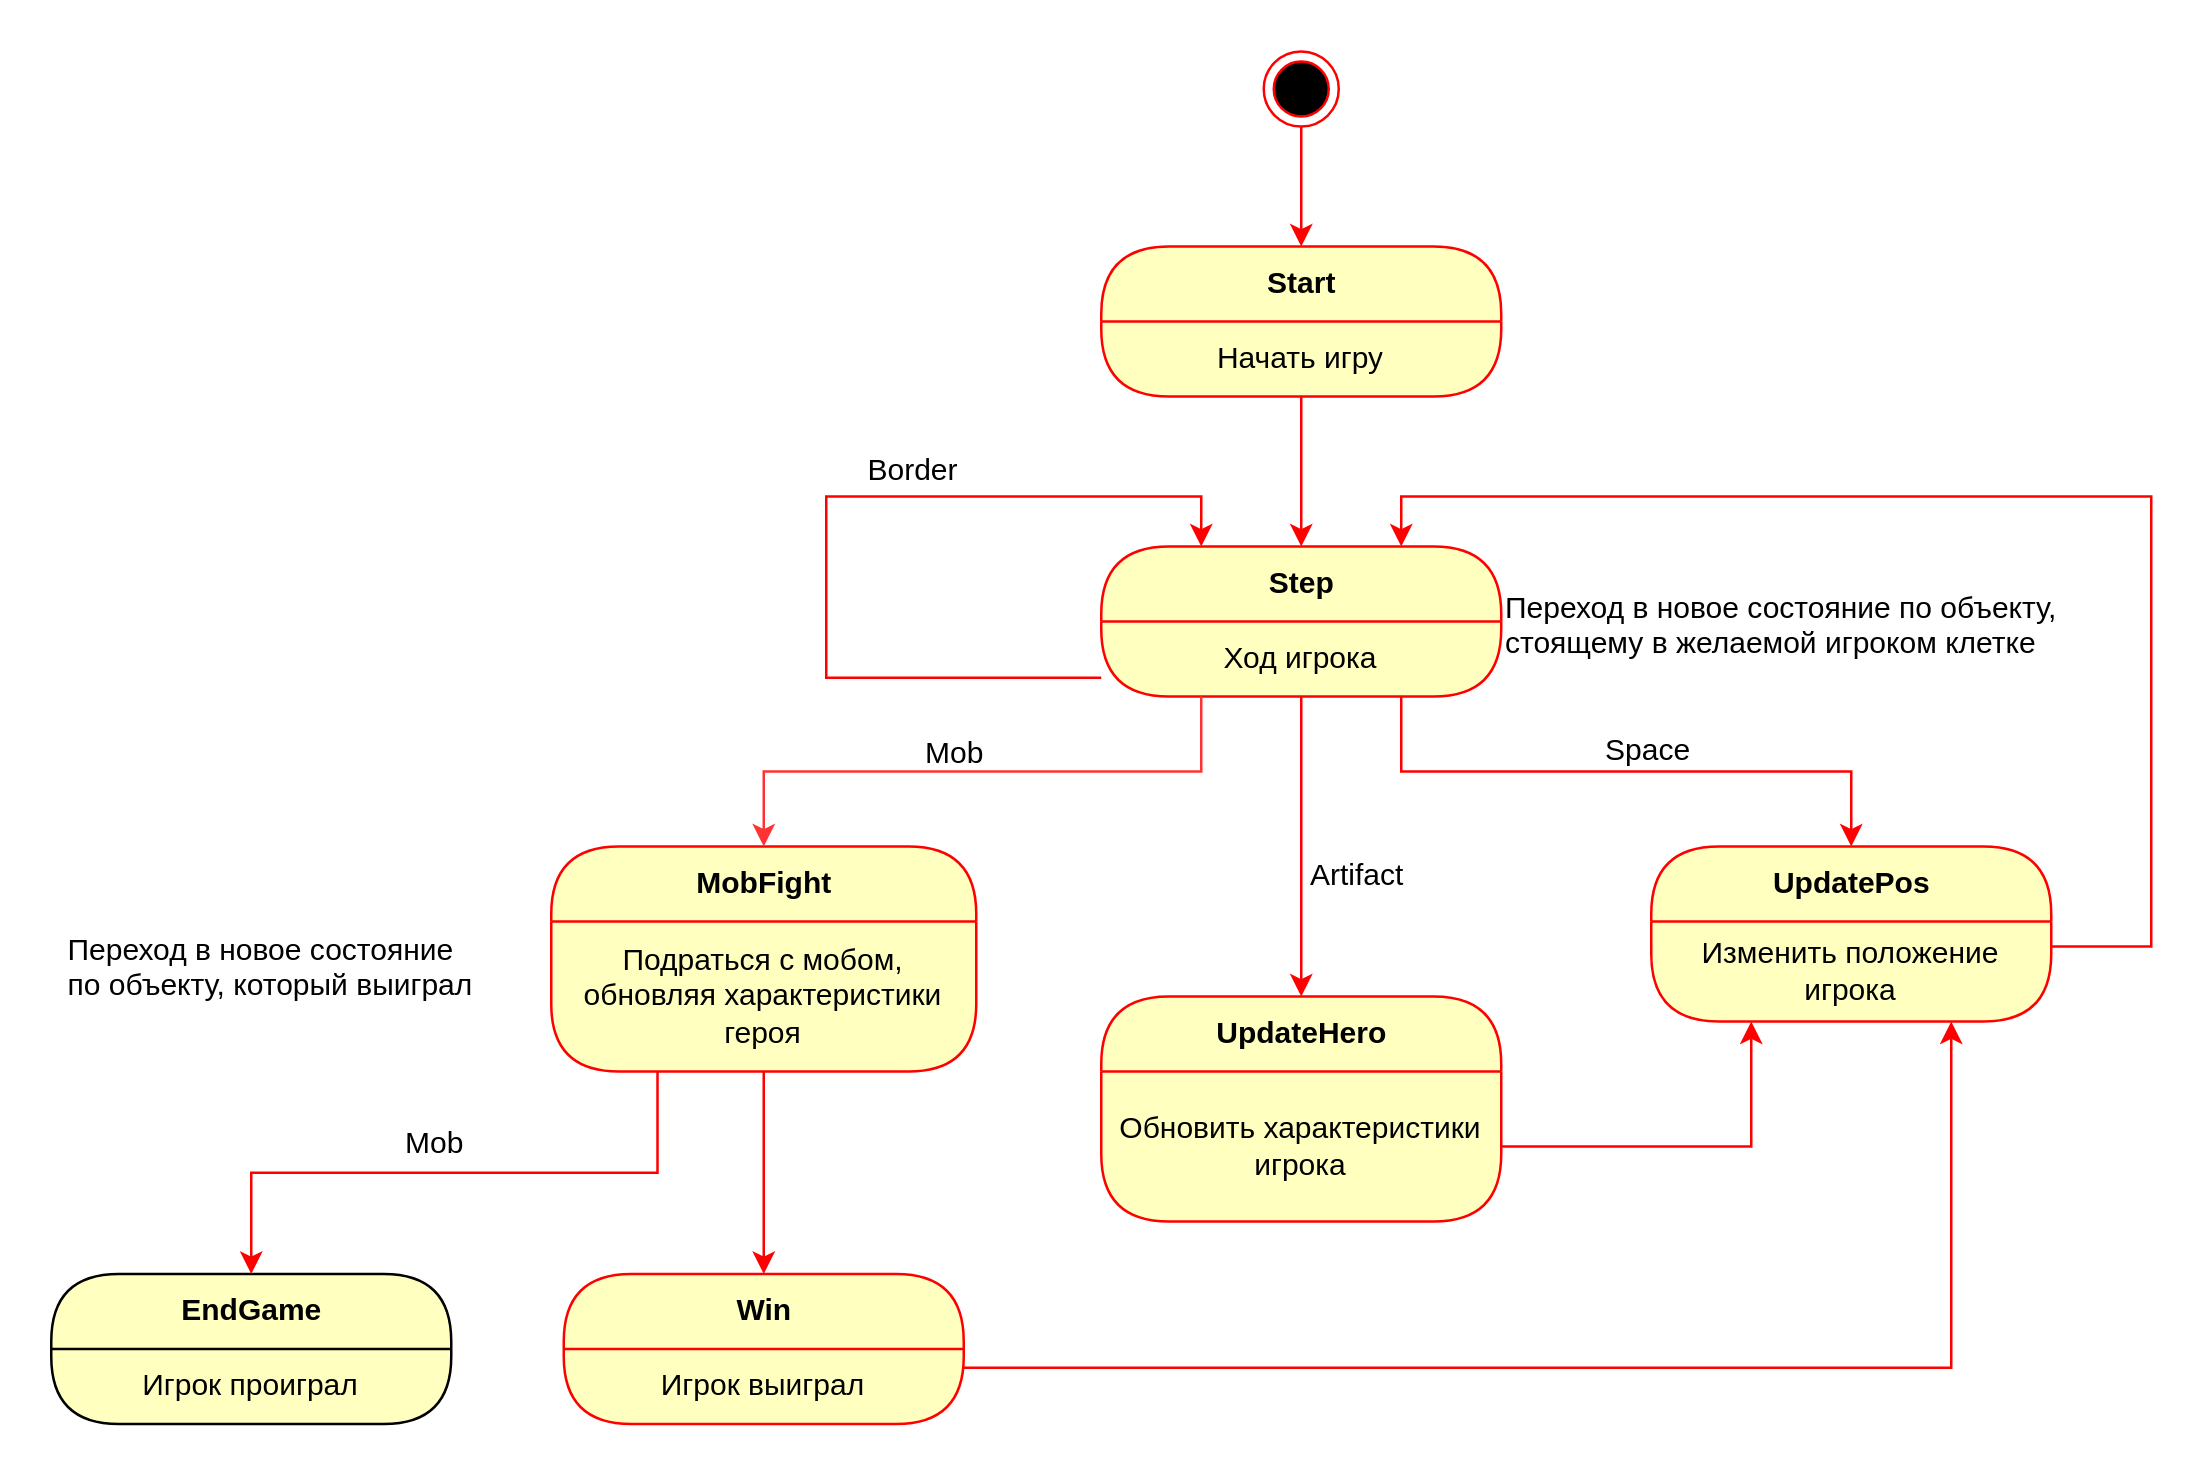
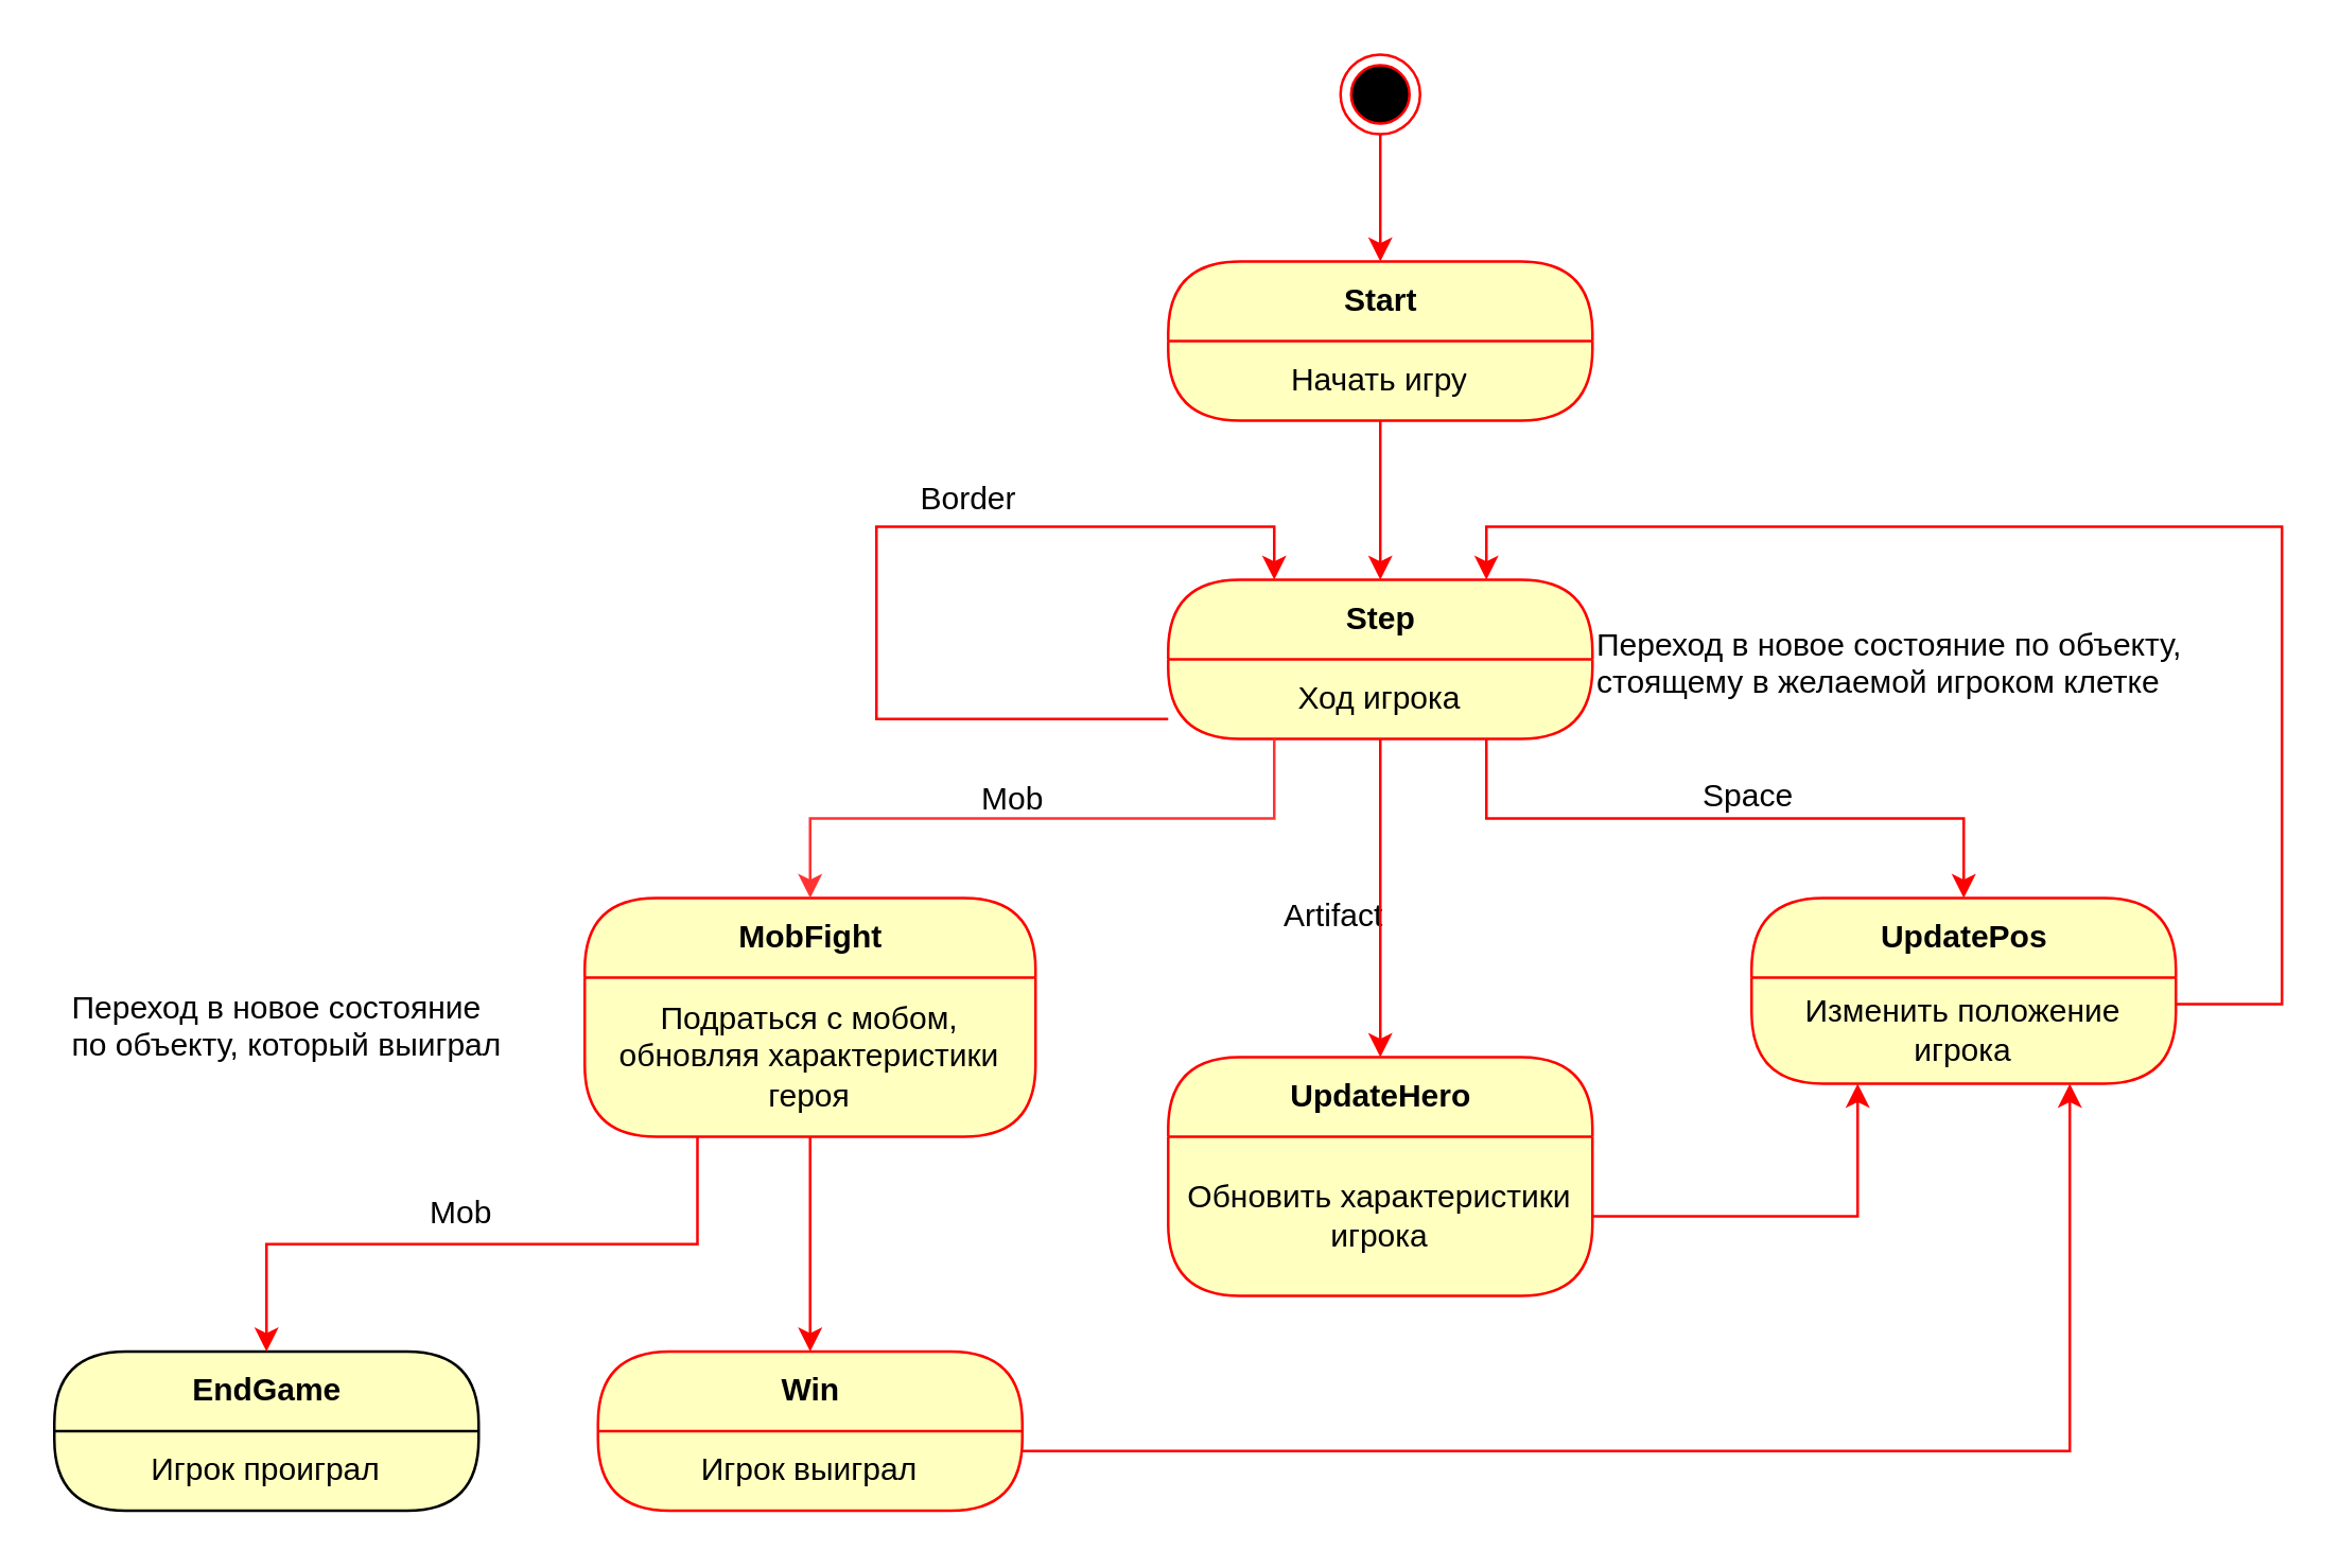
  <mxCell id="0" />
  <mxCell id="1" parent="0" />
  <mxCell id="2" style="edgeStyle=orthogonalEdgeStyle;rounded=0;orthogonalLoop=1;jettySize=auto;html=1;exitX=0.5;exitY=1;exitDx=0;exitDy=0;strokeColor=#FF0000;" edge="1" parent="1" source="3" target="4"><mxGeometry relative="1" as="geometry" /></mxCell>
  <mxCell id="3" value="" style="ellipse;html=1;shape=endState;fillColor=#000000;strokeColor=#ff0000;" vertex="1" parent="1"><mxGeometry x="505" y="20" width="30" height="30" as="geometry" /></mxCell>
  <mxCell id="4" value="Start" style="swimlane;html=1;fontStyle=1;align=center;verticalAlign=middle;childLayout=stackLayout;horizontal=1;startSize=30;horizontalStack=0;resizeParent=0;resizeLast=1;container=0;fontColor=#000000;collapsible=0;rounded=1;arcSize=30;strokeColor=#ff0000;fillColor=#ffffc0;swimlaneFillColor=#ffffc0;" vertex="1" parent="1"><mxGeometry x="440" y="98" width="160" height="60" as="geometry" /></mxCell>
  <mxCell id="5" value="Начать игру" style="text;html=1;strokeColor=none;fillColor=none;align=center;verticalAlign=middle;spacingLeft=4;spacingRight=4;whiteSpace=wrap;overflow=hidden;rotatable=0;fontColor=#000000;" vertex="1" parent="4"><mxGeometry y="30" width="160" height="30" as="geometry" /></mxCell>
  <mxCell id="6" value="Step" style="swimlane;html=1;fontStyle=1;align=center;verticalAlign=middle;childLayout=stackLayout;horizontal=1;startSize=30;horizontalStack=0;resizeParent=0;resizeLast=1;container=0;fontColor=#000000;collapsible=0;rounded=1;arcSize=30;strokeColor=#ff0000;fillColor=#ffffc0;swimlaneFillColor=#ffffc0;" vertex="1" parent="1"><mxGeometry x="440" y="218" width="160" height="60" as="geometry" /></mxCell>
  <mxCell id="7" style="edgeStyle=orthogonalEdgeStyle;rounded=0;orthogonalLoop=1;jettySize=auto;html=1;exitX=0;exitY=0.75;exitDx=0;exitDy=0;entryX=0.25;entryY=0;entryDx=0;entryDy=0;strokeColor=#FF0000;" edge="1" parent="6" source="8" target="6"><mxGeometry relative="1" as="geometry"><Array as="points"><mxPoint x="-110" y="53" /><mxPoint x="-110" y="-20" /><mxPoint x="40" y="-20" /></Array></mxGeometry></mxCell>
  <mxCell id="8" value="Ход игрока" style="text;html=1;strokeColor=none;fillColor=none;align=center;verticalAlign=middle;spacingLeft=4;spacingRight=4;whiteSpace=wrap;overflow=hidden;rotatable=0;fontColor=#000000;" vertex="1" parent="6"><mxGeometry y="30" width="160" height="30" as="geometry" /></mxCell>
  <mxCell id="9" value="" style="edgeStyle=orthogonalEdgeStyle;html=1;verticalAlign=bottom;endArrow=open;endSize=8;strokeColor=#ff0000;" edge="1" parent="1"><mxGeometry relative="1" as="geometry"><mxPoint x="520" y="458" as="targetPoint" /><mxPoint x="520" y="458" as="sourcePoint" /></mxGeometry></mxCell>
  <mxCell id="10" value="MobFight" style="swimlane;html=1;fontStyle=1;align=center;verticalAlign=middle;childLayout=stackLayout;horizontal=1;startSize=30;horizontalStack=0;resizeParent=0;resizeLast=1;container=0;fontColor=#000000;collapsible=0;rounded=1;arcSize=30;strokeColor=#ff0000;fillColor=#ffffc0;swimlaneFillColor=#ffffc0;" vertex="1" parent="1"><mxGeometry x="220" y="338" width="170" height="90" as="geometry" /></mxCell>
  <mxCell id="11" value="Подраться с мобом, обновляя характеристики героя" style="text;html=1;strokeColor=none;fillColor=none;align=center;verticalAlign=middle;spacingLeft=4;spacingRight=4;whiteSpace=wrap;overflow=hidden;rotatable=0;fontColor=#000000;" vertex="1" parent="10"><mxGeometry y="30" width="170" height="60" as="geometry" /></mxCell>
  <mxCell id="12" value="UpdatePos" style="swimlane;html=1;fontStyle=1;align=center;verticalAlign=middle;childLayout=stackLayout;horizontal=1;startSize=30;horizontalStack=0;resizeParent=0;resizeLast=1;container=0;fontColor=#000000;collapsible=0;rounded=1;arcSize=30;strokeColor=#ff0000;fillColor=#ffffc0;swimlaneFillColor=#ffffc0;" vertex="1" parent="1"><mxGeometry x="660" y="338" width="160" height="70" as="geometry" /></mxCell>
  <mxCell id="13" value="Изменить положение игрока" style="text;html=1;strokeColor=none;fillColor=none;align=center;verticalAlign=middle;spacingLeft=4;spacingRight=4;whiteSpace=wrap;overflow=hidden;rotatable=0;fontColor=#000000;" vertex="1" parent="12"><mxGeometry y="30" width="160" height="40" as="geometry" /></mxCell>
  <mxCell id="14" style="edgeStyle=orthogonalEdgeStyle;rounded=0;orthogonalLoop=1;jettySize=auto;html=1;exitX=0.25;exitY=1;exitDx=0;exitDy=0;strokeColor=#FF3333;" edge="1" parent="1" source="8" target="10"><mxGeometry relative="1" as="geometry" /></mxCell>
  <mxCell id="15" style="edgeStyle=orthogonalEdgeStyle;rounded=0;orthogonalLoop=1;jettySize=auto;html=1;exitX=0.75;exitY=1;exitDx=0;exitDy=0;entryX=0.5;entryY=0;entryDx=0;entryDy=0;strokeColor=#FF0000;" edge="1" parent="1" source="8" target="12"><mxGeometry relative="1" as="geometry" /></mxCell>
  <mxCell id="16" value="Mob" style="text;html=1;resizable=0;points=[];autosize=1;align=left;verticalAlign=top;spacingTop=-4;" vertex="1" parent="1"><mxGeometry x="368" y="291" width="40" height="20" as="geometry" /></mxCell>
  <mxCell id="17" value="Переход в новое состояние по объекту,&lt;br&gt; стоящему в желаемой игроком клетке " style="text;html=1;resizable=0;points=[];autosize=1;align=left;verticalAlign=top;spacingTop=-4;" vertex="1" parent="1"><mxGeometry x="600" y="233" width="260" height="30" as="geometry" /></mxCell>
  <mxCell id="18" value="Border" style="text;html=1;resizable=0;points=[];autosize=1;align=left;verticalAlign=top;spacingTop=-4;" vertex="1" parent="1"><mxGeometry x="345" y="178" width="50" height="20" as="geometry" /></mxCell>
- <mxCell id="19" value="Artifact" style="text;html=1;resizable=0;points=[];autosize=1;align=left;verticalAlign=top;spacingTop=-4;" vertex="1" parent="1"><mxGeometry x="522" y="340" width="50" height="20" as="geometry" /></mxCell>
+ <mxCell id="19" value="Artifact" style="text;html=1;resizable=0;points=[];autosize=1;align=left;verticalAlign=top;spacingTop=-4;" vertex="1" parent="1"><mxGeometry x="482" y="335" width="50" height="20" as="geometry" /></mxCell>
  <mxCell id="20" value="Space" style="text;html=1;resizable=0;points=[];autosize=1;align=left;verticalAlign=top;spacingTop=-4;" vertex="1" parent="1"><mxGeometry x="640" y="290" width="50" height="20" as="geometry" /></mxCell>
  <mxCell id="21" value="UpdateHero" style="swimlane;html=1;fontStyle=1;align=center;verticalAlign=middle;childLayout=stackLayout;horizontal=1;startSize=30;horizontalStack=0;resizeParent=0;resizeLast=1;container=0;fontColor=#000000;collapsible=0;rounded=1;arcSize=30;strokeColor=#ff0000;fillColor=#ffffc0;swimlaneFillColor=#ffffc0;" vertex="1" parent="1"><mxGeometry x="440" y="398" width="160" height="90" as="geometry" /></mxCell>
  <mxCell id="22" value="Обновить характеристики игрока" style="text;html=1;strokeColor=none;fillColor=none;align=center;verticalAlign=middle;spacingLeft=4;spacingRight=4;whiteSpace=wrap;overflow=hidden;rotatable=0;fontColor=#000000;" vertex="1" parent="21"><mxGeometry y="30" width="160" height="60" as="geometry" /></mxCell>
  <mxCell id="23" value="Переход в новое состояние&lt;br&gt;по объекту, который выиграл " style="text;html=1;resizable=0;points=[];autosize=1;align=left;verticalAlign=top;spacingTop=-4;" vertex="1" parent="1"><mxGeometry x="25" y="370" width="200" height="30" as="geometry" /></mxCell>
  <mxCell id="24" value="EndGame" style="swimlane;html=1;fontStyle=1;align=center;verticalAlign=middle;childLayout=stackLayout;horizontal=1;startSize=30;horizontalStack=0;resizeParent=0;resizeLast=1;container=0;fontColor=#000000;collapsible=0;rounded=1;arcSize=30;strokeColor=#000000;fillColor=#ffffc0;swimlaneFillColor=#ffffc0;" vertex="1" parent="1"><mxGeometry x="20" y="509" width="160" height="60" as="geometry" /></mxCell>
  <mxCell id="25" value="Игрок проиграл" style="text;html=1;strokeColor=none;fillColor=none;align=center;verticalAlign=middle;spacingLeft=4;spacingRight=4;whiteSpace=wrap;overflow=hidden;rotatable=0;fontColor=#000000;" vertex="1" parent="24"><mxGeometry y="30" width="160" height="30" as="geometry" /></mxCell>
  <mxCell id="26" style="edgeStyle=orthogonalEdgeStyle;rounded=0;orthogonalLoop=1;jettySize=auto;html=1;exitX=0.5;exitY=1;exitDx=0;exitDy=0;strokeColor=#FF0000;" edge="1" parent="1" source="8" target="21"><mxGeometry relative="1" as="geometry" /></mxCell>
  <mxCell id="27" style="edgeStyle=orthogonalEdgeStyle;rounded=0;orthogonalLoop=1;jettySize=auto;html=1;exitX=0.5;exitY=1;exitDx=0;exitDy=0;entryX=0.5;entryY=0;entryDx=0;entryDy=0;strokeColor=#FF0000;" edge="1" parent="1" source="5" target="6"><mxGeometry relative="1" as="geometry" /></mxCell>
  <mxCell id="28" value="Win" style="swimlane;html=1;fontStyle=1;align=center;verticalAlign=middle;childLayout=stackLayout;horizontal=1;startSize=30;horizontalStack=0;resizeParent=0;resizeLast=1;container=0;fontColor=#000000;collapsible=0;rounded=1;arcSize=30;strokeColor=#ff0000;fillColor=#ffffc0;swimlaneFillColor=#ffffc0;" vertex="1" parent="1"><mxGeometry x="225" y="509" width="160" height="60" as="geometry" /></mxCell>
  <mxCell id="29" value="Игрок выиграл" style="text;html=1;strokeColor=none;fillColor=none;align=center;verticalAlign=middle;spacingLeft=4;spacingRight=4;whiteSpace=wrap;overflow=hidden;rotatable=0;fontColor=#000000;" vertex="1" parent="28"><mxGeometry y="30" width="160" height="30" as="geometry" /></mxCell>
  <mxCell id="30" value="Mob" style="text;html=1;resizable=0;points=[];autosize=1;align=left;verticalAlign=top;spacingTop=-4;" vertex="1" parent="1"><mxGeometry x="160" y="447" width="40" height="20" as="geometry" /></mxCell>
  <mxCell id="31" style="edgeStyle=orthogonalEdgeStyle;rounded=0;orthogonalLoop=1;jettySize=auto;html=1;exitX=0.5;exitY=1;exitDx=0;exitDy=0;strokeColor=#FF0000;" edge="1" parent="1" source="11" target="28"><mxGeometry relative="1" as="geometry" /></mxCell>
  <mxCell id="32" style="edgeStyle=orthogonalEdgeStyle;rounded=0;orthogonalLoop=1;jettySize=auto;html=1;exitX=0.25;exitY=1;exitDx=0;exitDy=0;entryX=0.5;entryY=0;entryDx=0;entryDy=0;strokeColor=#FF0000;" edge="1" parent="1" source="11" target="24"><mxGeometry relative="1" as="geometry" /></mxCell>
  <mxCell id="33" style="edgeStyle=orthogonalEdgeStyle;rounded=0;orthogonalLoop=1;jettySize=auto;html=1;exitX=1;exitY=0.5;exitDx=0;exitDy=0;entryX=0.25;entryY=1;entryDx=0;entryDy=0;strokeColor=#FF0000;" edge="1" parent="1" source="22" target="13"><mxGeometry relative="1" as="geometry" /></mxCell>
  <mxCell id="34" style="edgeStyle=orthogonalEdgeStyle;rounded=0;orthogonalLoop=1;jettySize=auto;html=1;exitX=1;exitY=0.25;exitDx=0;exitDy=0;entryX=0.75;entryY=1;entryDx=0;entryDy=0;strokeColor=#FF0000;" edge="1" parent="1" source="29" target="13"><mxGeometry relative="1" as="geometry" /></mxCell>
  <mxCell id="35" style="edgeStyle=orthogonalEdgeStyle;rounded=0;orthogonalLoop=1;jettySize=auto;html=1;exitX=1;exitY=0.25;exitDx=0;exitDy=0;entryX=0.75;entryY=0;entryDx=0;entryDy=0;strokeColor=#FF0000;" edge="1" parent="1" source="13" target="6"><mxGeometry relative="1" as="geometry"><Array as="points"><mxPoint x="860" y="378" /><mxPoint x="860" y="198" /><mxPoint x="560" y="198" /></Array></mxGeometry></mxCell>
